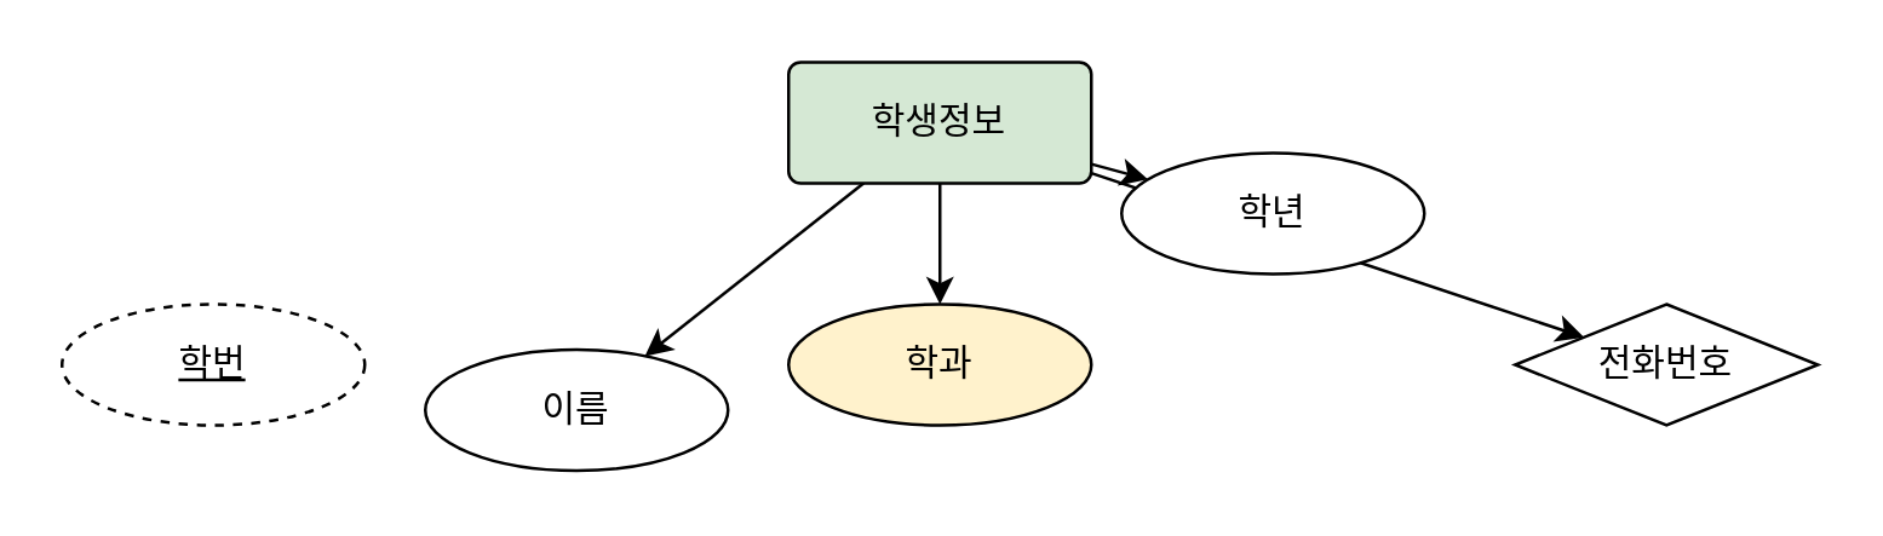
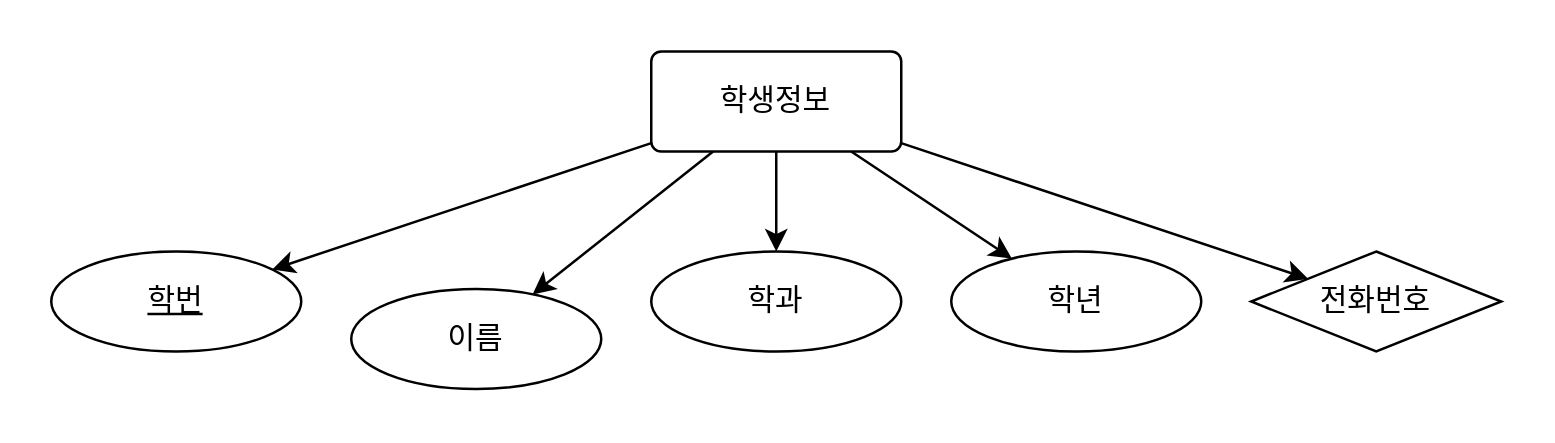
  <mxCell id="0" />
  <mxCell id="1" parent="0" />
+ <mxCell id="2" style="rounded=0;orthogonalLoop=1;jettySize=auto;html=1;" edge="1" parent="1" source="7" target="8"><mxGeometry relative="1" as="geometry" /></mxCell>
  <mxCell id="3" style="edgeStyle=none;shape=connector;rounded=0;orthogonalLoop=1;jettySize=auto;html=1;labelBackgroundColor=default;strokeColor=default;fontFamily=Helvetica;fontSize=11;fontColor=default;endArrow=classic;" edge="1" parent="1" source="7" target="9"><mxGeometry relative="1" as="geometry" /></mxCell>
  <mxCell id="4" style="edgeStyle=none;shape=connector;rounded=0;orthogonalLoop=1;jettySize=auto;html=1;labelBackgroundColor=default;strokeColor=default;fontFamily=Helvetica;fontSize=11;fontColor=default;endArrow=classic;" edge="1" parent="1" source="7" target="11"><mxGeometry relative="1" as="geometry" /></mxCell>
  <mxCell id="5" style="edgeStyle=none;shape=connector;rounded=0;orthogonalLoop=1;jettySize=auto;html=1;labelBackgroundColor=default;strokeColor=default;fontFamily=Helvetica;fontSize=11;fontColor=default;endArrow=classic;" edge="1" parent="1" source="7" target="12"><mxGeometry relative="1" as="geometry" /></mxCell>
  <mxCell id="6" style="edgeStyle=none;shape=connector;rounded=0;orthogonalLoop=1;jettySize=auto;html=1;labelBackgroundColor=default;strokeColor=default;fontFamily=Helvetica;fontSize=11;fontColor=default;endArrow=classic;" edge="1" parent="1" source="7" target="10"><mxGeometry relative="1" as="geometry" /></mxCell>
- <mxCell id="7" value="학생정보" style="rounded=1;arcSize=10;whiteSpace=wrap;html=1;align=center;fillColor=#d5e8d4;" vertex="1" parent="1"><mxGeometry x="260" y="20" width="100" height="40" as="geometry" /></mxCell>
- <mxCell id="8" value="학번" style="ellipse;whiteSpace=wrap;html=1;align=center;fontStyle=4;dashed=1;" vertex="1" parent="1"><mxGeometry x="20" y="100" width="100" height="40" as="geometry" /></mxCell>
+ <mxCell id="7" value="학생정보" style="rounded=1;arcSize=10;whiteSpace=wrap;html=1;align=center;" vertex="1" parent="1"><mxGeometry x="260" y="20" width="100" height="40" as="geometry" /></mxCell>
+ <mxCell id="8" value="학번" style="ellipse;whiteSpace=wrap;html=1;align=center;fontStyle=4;" vertex="1" parent="1"><mxGeometry x="20" y="100" width="100" height="40" as="geometry" /></mxCell>
  <mxCell id="9" value="이름" style="ellipse;whiteSpace=wrap;html=1;align=center;" vertex="1" parent="1"><mxGeometry x="140" y="115" width="100" height="40" as="geometry" /></mxCell>
  <mxCell id="10" value="전화번호" style="rhombus;whiteSpace=wrap;html=1;align=center;" vertex="1" parent="1"><mxGeometry x="500" y="100" width="100" height="40" as="geometry" /></mxCell>
- <mxCell id="11" value="학과" style="ellipse;whiteSpace=wrap;html=1;align=center;fillColor=#fff2cc;" vertex="1" parent="1"><mxGeometry x="260" y="100" width="100" height="40" as="geometry" /></mxCell>
- <mxCell id="12" value="학년" style="ellipse;whiteSpace=wrap;html=1;align=center;" vertex="1" parent="1"><mxGeometry x="370" y="50" width="100" height="40" as="geometry" /></mxCell>
+ <mxCell id="11" value="학과" style="ellipse;whiteSpace=wrap;html=1;align=center;" vertex="1" parent="1"><mxGeometry x="260" y="100" width="100" height="40" as="geometry" /></mxCell>
+ <mxCell id="12" value="학년" style="ellipse;whiteSpace=wrap;html=1;align=center;" vertex="1" parent="1"><mxGeometry x="380" y="100" width="100" height="40" as="geometry" /></mxCell>
